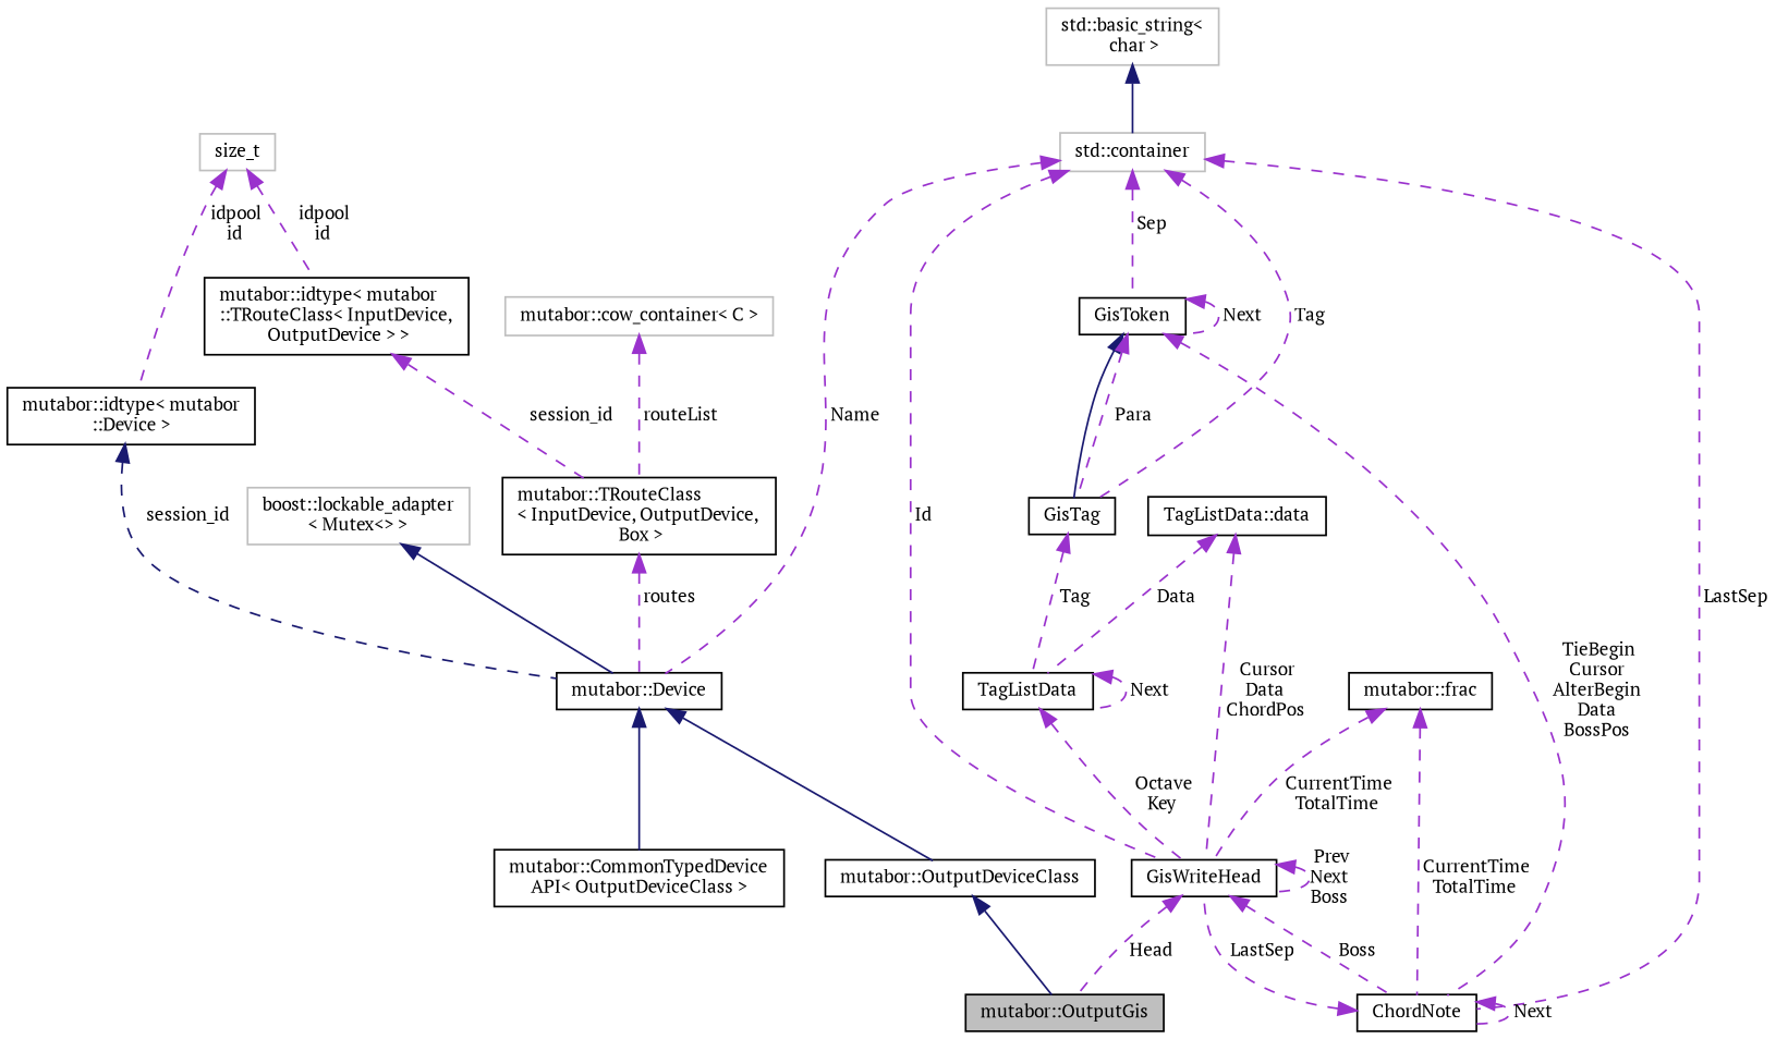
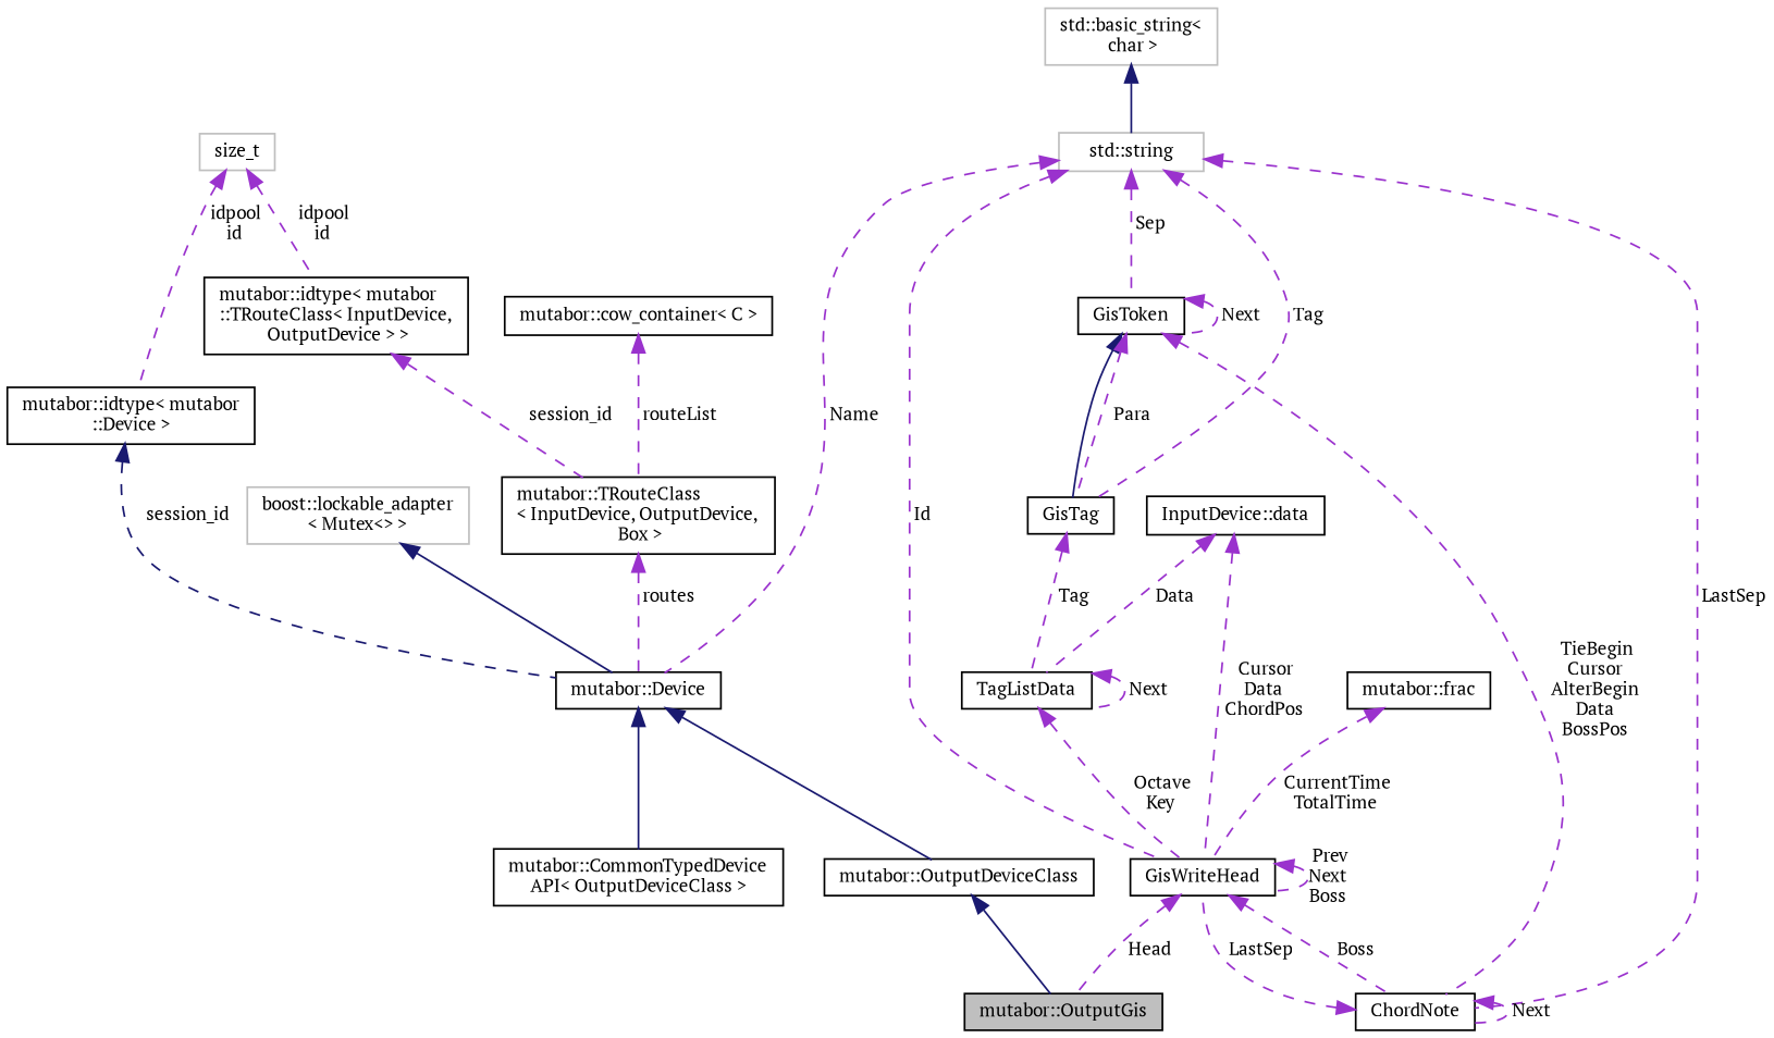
  digraph {
    fontname="PT Serif"
    rankdir=TB
    node [color=black fillcolor=white fontname="PT Serif" fontsize=10 shape=record style=filled]
    edge [color=darkorchid3 dir=back fontname="PT Serif" fontsize=10 labelfontname=Sans labelfontsize=10 style=dashed]
    n1 [fillcolor=grey75 fontcolor=black height=0.2 label="mutabor::OutputGis" width=0.4]
    n2 [height=0.2 label="mutabor::OutputDeviceClass" width=0.4]
    n3 [height=0.2 label="mutabor::CommonTypedDevice\lAPI\< OutputDeviceClass \>" width=0.4]
    n4 [height=0.2 label="mutabor::Device" width=0.4]
    n5 [color=grey75 height=0.2 label="boost::lockable_adapter\l\< Mutex\<\> \>" width=0.4]
    n6 [height=0.2 label="mutabor::TRouteClass\l\< InputDevice, OutputDevice,\l Box \>" width=0.4]
-   n7 [color=grey75 height=0.2 label="mutabor::cow_container\< C \>" width=0.4]
+   n7 [height=0.2 label="mutabor::cow_container\< C \>" width=0.4]
    n8 [height=0.2 label="mutabor::idtype\< mutabor\l::TRouteClass\< InputDevice,\l OutputDevice \> \>" width=0.4]
    n9 [color=grey75 height=0.2 label=size_t width=0.4]
    n10 [height=0.2 label="mutabor::idtype\< mutabor\l::Device \>" width=0.4]
-   n11 [color=grey75 height=0.2 label="std::container" width=0.4]
+   n11 [color=grey75 height=0.2 label="std::string" width=0.4]
    n12 [height=0.2 label=GisWriteHead width=0.4]
    n13 [height=0.2 label=GisTag width=0.4]
    n14 [height=0.2 label=GisToken width=0.4]
    n15 [height=0.2 label=ChordNote width=0.4]
    n16 [height=0.2 label=TagListData width=0.4]
    n17 [color=grey75 height=0.2 label="std::basic_string\<\l char \>" width=0.4]
-   n18 [height=0.2 label="TagListData::data" width=0.4]
+   n18 [height=0.2 label="InputDevice::data" width=0.4]
    n19 [height=0.2 label="mutabor::frac" width=0.4]
    n2 -> n1 [color=midnightblue style=solid]
    n4 -> n2 [color=midnightblue style=solid]
    n4 -> n3 [color=midnightblue style=solid]
    n5 -> n4 [color=midnightblue style=solid]
    n6 -> n4 [label=" routes"]
    n7 -> n6 [label=" routeList"]
    n8 -> n6 [label=" session_id"]
    n9 -> n8 [label=" idpool\nid"]
    n9 -> n10 [label=" idpool\nid"]
    n10 -> n4 [color=midnightblue label=" session_id"]
    n11 -> n4 [label=" Name"]
    n11 -> n12 [label=" Id"]
    n11 -> n13 [label=" Tag"]
    n11 -> n14 [label=" Sep"]
    n11 -> n15 [label=" LastSep"]
    n12 -> n1 [label=" Head"]
    n12 -> n12 [label=" Prev\nNext\nBoss"]
    n12 -> n15 [label=" Boss"]
    n13 -> n16 [label=" Tag"]
    n14 -> n13 [color=midnightblue style=solid]
    n14 -> n13 [label=" Para"]
    n14 -> n14 [label=" Next"]
    n14 -> n15 [label=" TieBegin\nCursor\nAlterBegin\nData\nBossPos"]
    n15 -> n12 [label=" LastSep"]
    n15 -> n15 [label=" Next"]
    n16 -> n12 [label=" Octave\nKey"]
    n16 -> n16 [label=" Next"]
    n17 -> n11 [color=midnightblue style=solid]
    n18 -> n12 [label=" Cursor\nData\nChordPos"]
    n18 -> n16 [label=" Data"]
    n19 -> n12 [label=" CurrentTime\nTotalTime"]
-   n19 -> n15 [label=" CurrentTime\nTotalTime"]
  }
